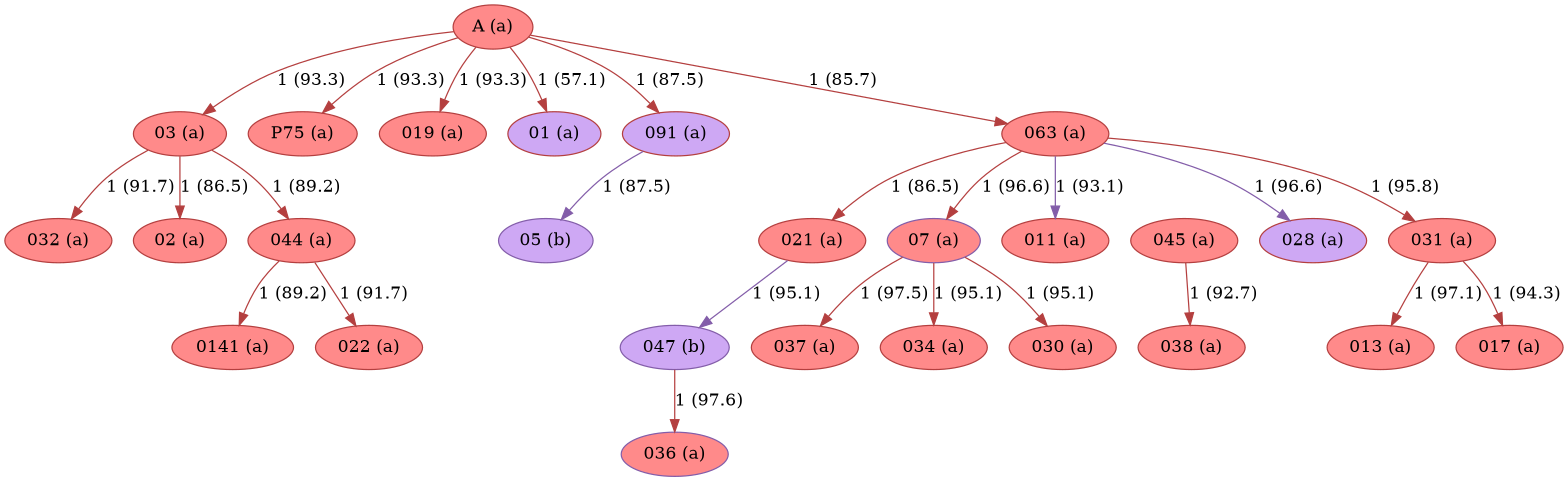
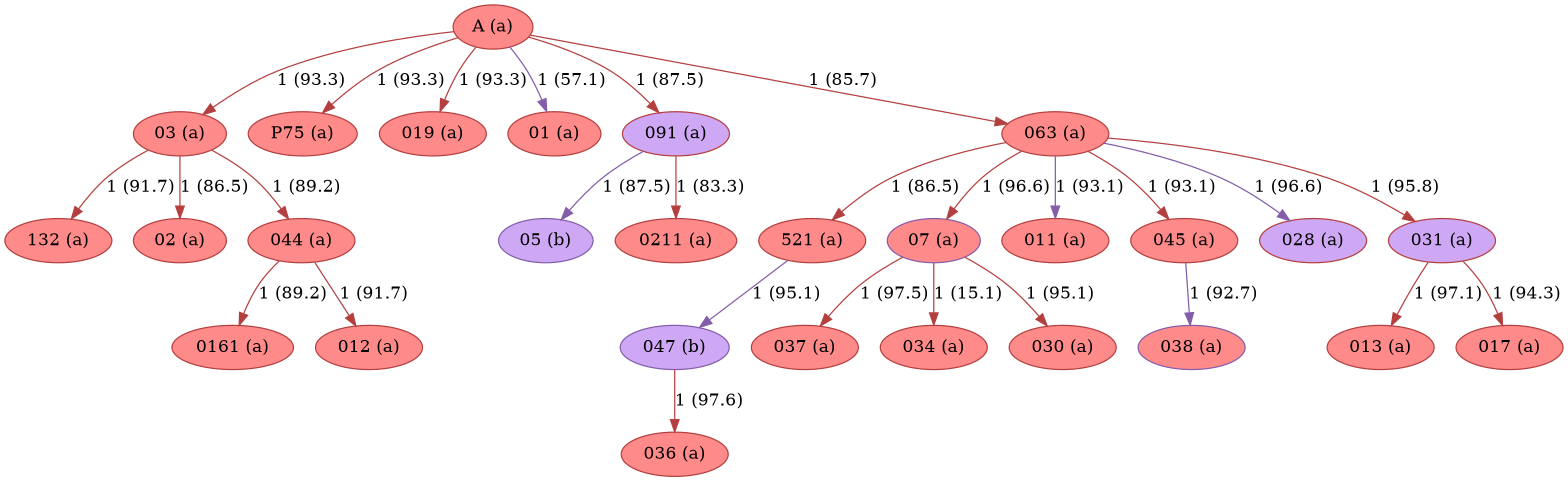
  strict digraph {
    node [color="#b43f3f" fillcolor="#FF8A8A" style=filled]
    edge [color="#b43f3f"]
    "05 (b)" [color="#835da9" fillcolor="#CEA8F4"]
    "047 (b)" [color="#835da9" fillcolor="#CEA8F4"]
-   "021 (a)"
-   "036 (a)" [color="#835da9"]
+   "021 (a)" [label="521 (a)"]
+   "036 (a)"
    "07 (a)" [color="#835da9"]
    "037 (a)"
    "034 (a)"
    "030 (a)"
    "03 (a)"
-   "032 (a)"
+   "032 (a)" [label="132 (a)"]
    "02 (a)"
    "044 (a)"
-   "0141 (a)"
-   "022 (a)"
+   "0141 (a)" [label="0161 (a)"]
+   "022 (a)" [label="012 (a)"]
    "A (a)"
    "P75 (a)"
    "019 (a)"
-   "01 (a)" [fillcolor="#CEA8F4"]
+   "01 (a)"
    "091 (a)" [fillcolor="#CEA8F4"]
    "063 (a)"
+   "0211 (a)"
    "011 (a)"
    "045 (a)"
    "028 (a)" [fillcolor="#CEA8F4"]
-   "031 (a)"
-   "038 (a)"
+   "031 (a)" [fillcolor="#CEA8F4"]
+   "038 (a)" [color="#835da9"]
    "013 (a)"
    "017 (a)"
    "047 (b)" -> "036 (a)" [label="1 (97.6)"]
    "021 (a)" -> "047 (b)" [color="#835da9" label="1 (95.1)"]
    "07 (a)" -> "037 (a)" [label="1 (97.5)"]
-   "07 (a)" -> "034 (a)" [label="1 (95.1)"]
+   "07 (a)" -> "034 (a)" [label="1 (15.1)"]
    "07 (a)" -> "030 (a)" [label="1 (95.1)"]
    "03 (a)" -> "032 (a)" [label="1 (91.7)"]
    "03 (a)" -> "02 (a)" [label="1 (86.5)"]
    "03 (a)" -> "044 (a)" [label="1 (89.2)"]
    "044 (a)" -> "0141 (a)" [label="1 (89.2)"]
    "044 (a)" -> "022 (a)" [label="1 (91.7)"]
    "A (a)" -> "03 (a)" [label="1 (93.3)"]
    "A (a)" -> "P75 (a)" [label="1 (93.3)"]
    "A (a)" -> "019 (a)" [label="1 (93.3)"]
-   "A (a)" -> "01 (a)" [label="1 (57.1)"]
+   "A (a)" -> "01 (a)" [color="#835da9" label="1 (57.1)"]
    "A (a)" -> "091 (a)" [label="1 (87.5)"]
    "A (a)" -> "063 (a)" [label="1 (85.7)"]
    "091 (a)" -> "05 (b)" [color="#835da9" label="1 (87.5)"]
+   "091 (a)" -> "0211 (a)" [label="1 (83.3)"]
    "063 (a)" -> "021 (a)" [label="1 (86.5)"]
    "063 (a)" -> "07 (a)" [label="1 (96.6)"]
    "063 (a)" -> "011 (a)" [color="#835da9" label="1 (93.1)"]
+   "063 (a)" -> "045 (a)" [label="1 (93.1)"]
    "063 (a)" -> "028 (a)" [color="#835da9" label="1 (96.6)"]
    "063 (a)" -> "031 (a)" [label="1 (95.8)"]
-   "045 (a)" -> "038 (a)" [label="1 (92.7)"]
+   "045 (a)" -> "038 (a)" [color="#835da9" label="1 (92.7)"]
    "031 (a)" -> "013 (a)" [label="1 (97.1)"]
    "031 (a)" -> "017 (a)" [label="1 (94.3)"]
  }
